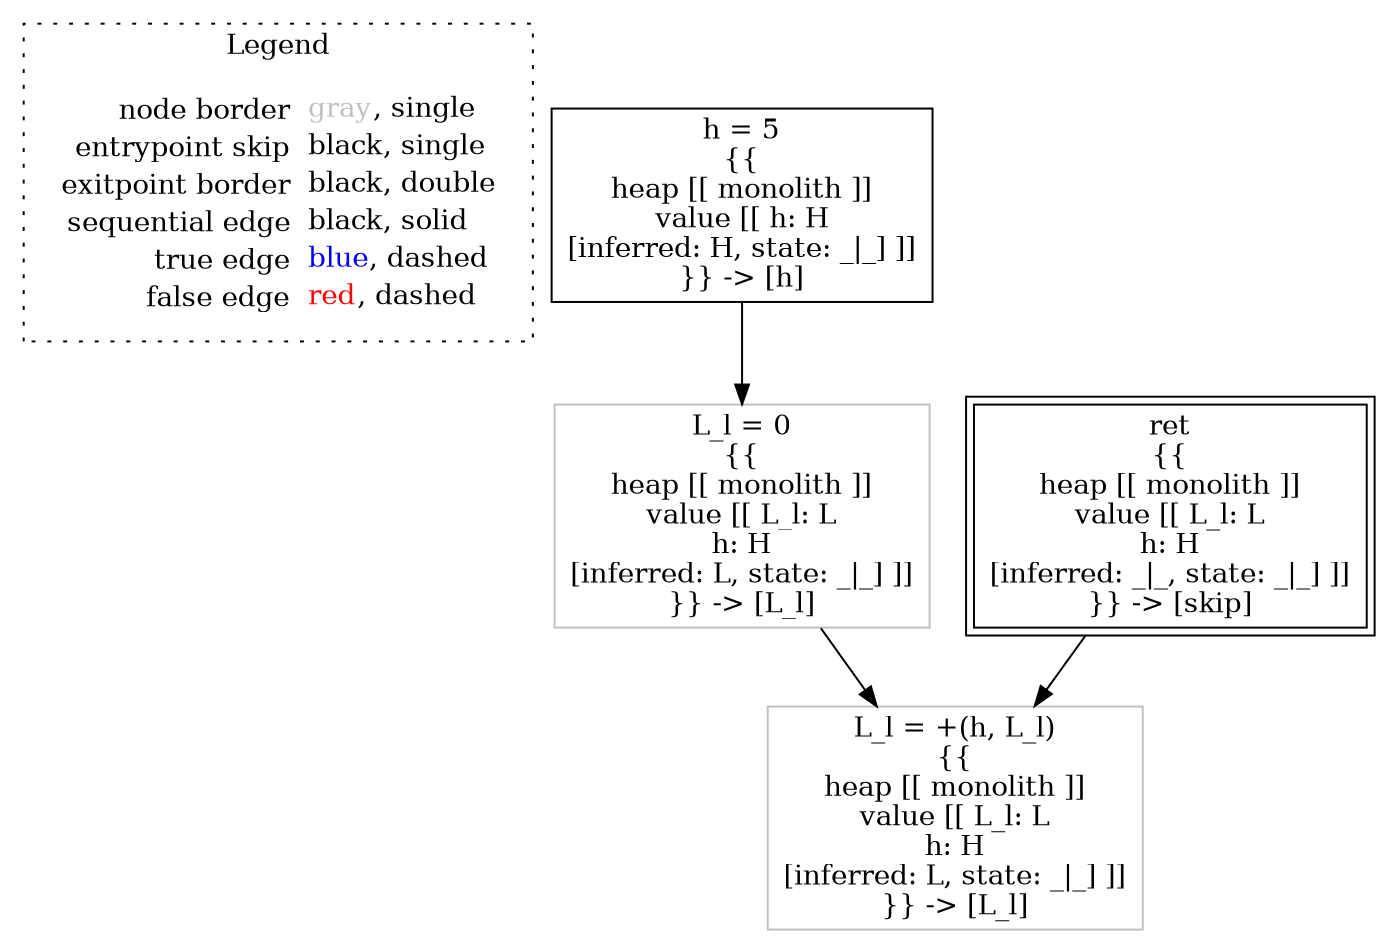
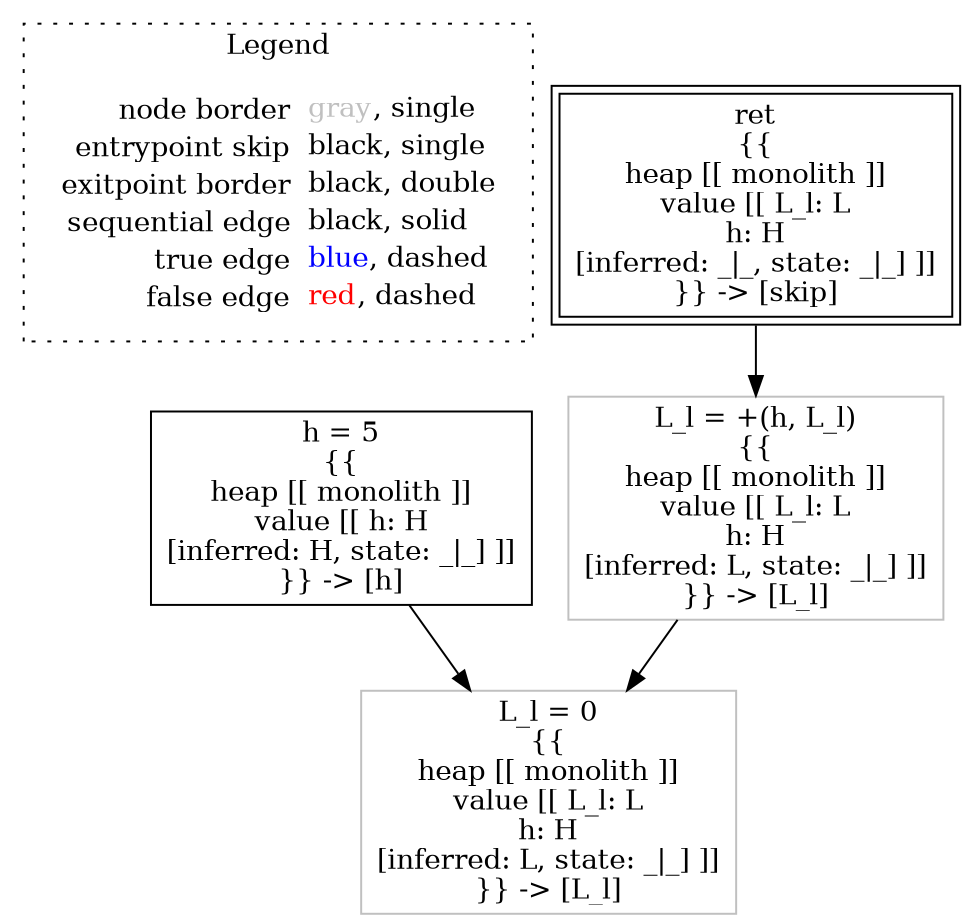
  digraph {
    node [shape=rect color=black]
    edge [color=black]
    n1 [label=<<table border="0" cellpadding="2" cellspacing="0" cellborder="0"><tr><td align="right">node border&nbsp;</td><td align="left"><font color="gray">gray</font>, single</td></tr><tr><td align="right">entrypoint skip&nbsp;</td><td align="left"><font color="black">black</font>, single</td></tr><tr><td align="right">exitpoint border&nbsp;</td><td align="left"><font color="black">black</font>, double</td></tr><tr><td align="right">sequential edge&nbsp;</td><td align="left"><font color="black">black</font>, solid</td></tr><tr><td align="right">true edge&nbsp;</td><td align="left"><font color="blue">blue</font>, dashed</td></tr><tr><td align="right">false edge&nbsp;</td><td align="left"><font color="red">red</font>, dashed</td></tr></table>> shape=plaintext color=""]
    n2 [label=<h = 5<BR/>{{<BR/>heap [[ monolith ]]<BR/>value [[ h: H<BR/>[inferred: H, state: _|_] ]]<BR/>}} -&gt; [h]>]
    n3 [color=gray label=<L_l = 0<BR/>{{<BR/>heap [[ monolith ]]<BR/>value [[ L_l: L<BR/>h: H<BR/>[inferred: L, state: _|_] ]]<BR/>}} -&gt; [L_l]>]
    n4 [color=gray label=<L_l = +(h, L_l)<BR/>{{<BR/>heap [[ monolith ]]<BR/>value [[ L_l: L<BR/>h: H<BR/>[inferred: L, state: _|_] ]]<BR/>}} -&gt; [L_l]>]
    n5 [label=<ret<BR/>{{<BR/>heap [[ monolith ]]<BR/>value [[ L_l: L<BR/>h: H<BR/>[inferred: _|_, state: _|_] ]]<BR/>}} -&gt; [skip]> peripheries=2]
    subgraph cluster_1 {
      label=Legend
      style=dotted
      n1
    }
    n2 -> n3
-   n3 -> n4
+   n4 -> n3
    n5 -> n4
  }
